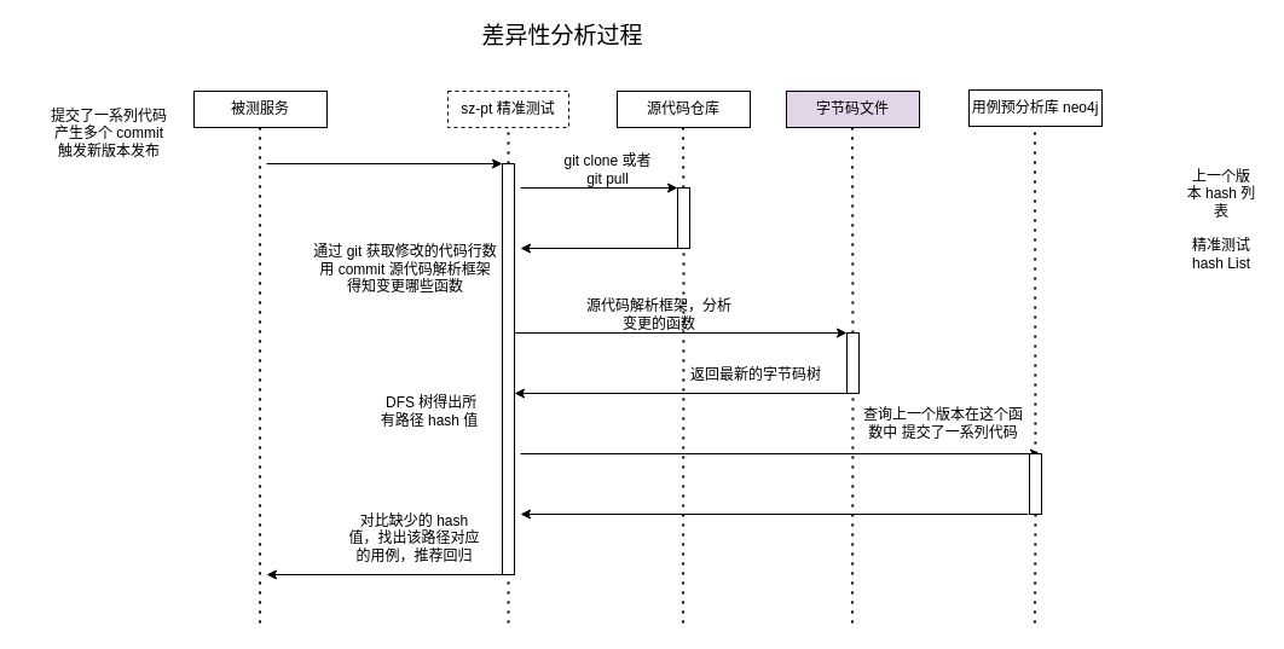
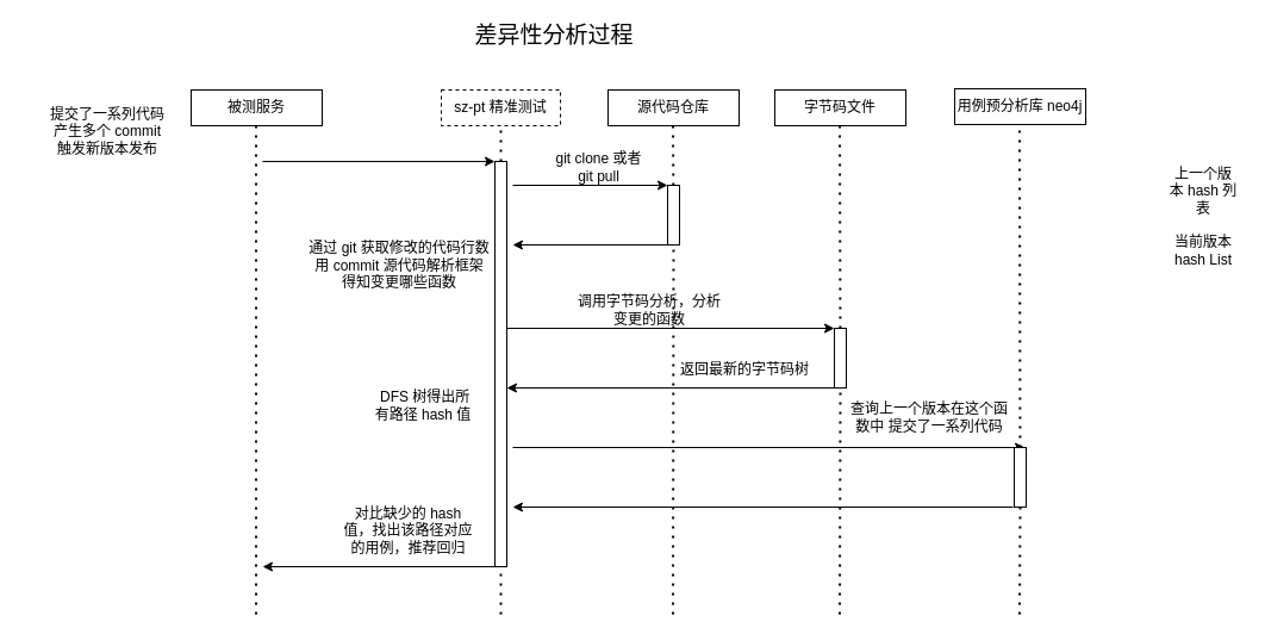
  <mxCell id="0" />
  <mxCell id="1" parent="0" />
  <mxCell id="2" value="sz-pt 精准测试" style="rounded=0;whiteSpace=wrap;html=1;dashed=1;" vertex="1" parent="1"><mxGeometry x="370" y="75" width="100" height="30" as="geometry" /></mxCell>
  <mxCell id="3" value="" style="endArrow=none;dashed=1;html=1;dashPattern=1 3;strokeWidth=2;rounded=0;entryX=0.5;entryY=1;entryDx=0;entryDy=0;" edge="1" parent="1" target="2" source="11"><mxGeometry width="50" height="50" relative="1" as="geometry"><mxPoint x="420" y="515" as="sourcePoint" /><mxPoint x="620" y="265" as="targetPoint" /></mxGeometry></mxCell>
  <mxCell id="4" value="用例预分析库 neo4j" style="rounded=0;whiteSpace=wrap;html=1;" vertex="1" parent="1"><mxGeometry x="801" y="74" width="110" height="30" as="geometry" /></mxCell>
  <mxCell id="5" value="&lt;span style=&quot;font-size: 19px;&quot;&gt;差异性分析过程&lt;/span&gt;" style="text;html=1;align=center;verticalAlign=middle;whiteSpace=wrap;rounded=0;" vertex="1" parent="1"><mxGeometry x="390" y="20" width="150" height="20" as="geometry" /></mxCell>
  <mxCell id="6" value="被测服务" style="rounded=0;whiteSpace=wrap;html=1;" vertex="1" parent="1"><mxGeometry x="160" y="75" width="110" height="30" as="geometry" /></mxCell>
  <mxCell id="7" value="" style="endArrow=none;dashed=1;html=1;dashPattern=1 3;strokeWidth=2;rounded=0;entryX=0.5;entryY=1;entryDx=0;entryDy=0;" edge="1" parent="1"><mxGeometry width="50" height="50" relative="1" as="geometry"><mxPoint x="214.5" y="515" as="sourcePoint" /><mxPoint x="214.5" y="105" as="targetPoint" /></mxGeometry></mxCell>
  <mxCell id="8" value="提交了一系列代码&lt;br&gt;产生多个 commit&lt;br&gt;触发新版本发布" style="text;html=1;align=center;verticalAlign=middle;whiteSpace=wrap;rounded=0;" vertex="1" parent="1"><mxGeometry y="95" width="140" height="30" as="geometry" x="20" /></mxCell>
  <mxCell id="9" value="" style="endArrow=classic;html=1;rounded=0;entryX=0;entryY=0;entryDx=0;entryDy=0;" edge="1" parent="1" target="11"><mxGeometry width="50" height="50" relative="1" as="geometry"><mxPoint x="220" y="135" as="sourcePoint" /><mxPoint x="490" y="135" as="targetPoint" /></mxGeometry></mxCell>
  <mxCell id="10" value="" style="endArrow=none;dashed=1;html=1;dashPattern=1 3;strokeWidth=2;rounded=0;entryX=0.5;entryY=1;entryDx=0;entryDy=0;" edge="1" parent="1" target="11"><mxGeometry width="50" height="50" relative="1" as="geometry"><mxPoint x="420" y="515" as="sourcePoint" /><mxPoint x="420" y="105" as="targetPoint" /></mxGeometry></mxCell>
  <mxCell id="11" value="" style="rounded=0;whiteSpace=wrap;html=1;" vertex="1" parent="1"><mxGeometry x="415" y="135" width="10" height="340" as="geometry" /></mxCell>
  <mxCell id="12" value="&lt;br&gt;通过 git 获取修改的代码行数&lt;br&gt;用 commit 源代码解析框架&lt;br&gt;得知变更哪些函数" style="text;html=1;align=center;verticalAlign=middle;whiteSpace=wrap;rounded=0;" vertex="1" parent="1"><mxGeometry x="250" y="195" width="170" height="40" as="geometry" /></mxCell>
  <mxCell id="13" value="源代码仓库" style="rounded=0;whiteSpace=wrap;html=1;" vertex="1" parent="1"><mxGeometry x="510" y="75" width="110" height="30" as="geometry" /></mxCell>
  <mxCell id="14" value="" style="endArrow=none;dashed=1;html=1;dashPattern=1 3;strokeWidth=2;rounded=0;entryX=0.5;entryY=1;entryDx=0;entryDy=0;" edge="1" parent="1" source="20"><mxGeometry width="50" height="50" relative="1" as="geometry"><mxPoint x="564.5" y="515" as="sourcePoint" /><mxPoint x="564.5" y="105" as="targetPoint" /></mxGeometry></mxCell>
- <mxCell id="15" value="字节码文件" style="rounded=0;whiteSpace=wrap;html=1;fillColor=#e1d5e7;" vertex="1" parent="1"><mxGeometry x="650" y="75" width="110" height="30" as="geometry" /></mxCell>
+ <mxCell id="15" value="字节码文件" style="rounded=0;whiteSpace=wrap;html=1;" vertex="1" parent="1"><mxGeometry x="650" y="75" width="110" height="30" as="geometry" /></mxCell>
  <mxCell id="16" value="" style="endArrow=none;dashed=1;html=1;dashPattern=1 3;strokeWidth=2;rounded=0;entryX=0.5;entryY=1;entryDx=0;entryDy=0;" edge="1" parent="1" source="25"><mxGeometry width="50" height="50" relative="1" as="geometry"><mxPoint x="704.5" y="515" as="sourcePoint" /><mxPoint x="704.5" y="105" as="targetPoint" /></mxGeometry></mxCell>
  <mxCell id="17" value="" style="endArrow=none;dashed=1;html=1;dashPattern=1 3;strokeWidth=2;rounded=0;entryX=0.5;entryY=1;entryDx=0;entryDy=0;" edge="1" parent="1" source="33"><mxGeometry width="50" height="50" relative="1" as="geometry"><mxPoint x="855.44" y="515" as="sourcePoint" /><mxPoint x="855.44" y="105" as="targetPoint" /></mxGeometry></mxCell>
  <mxCell id="18" value="" style="endArrow=classic;html=1;rounded=0;" edge="1" parent="1"><mxGeometry width="50" height="50" relative="1" as="geometry"><mxPoint x="430" y="155" as="sourcePoint" /><mxPoint x="560" y="155" as="targetPoint" /></mxGeometry></mxCell>
  <mxCell id="19" value="" style="endArrow=none;dashed=1;html=1;dashPattern=1 3;strokeWidth=2;rounded=0;entryX=0.5;entryY=1;entryDx=0;entryDy=0;" edge="1" parent="1" target="20"><mxGeometry width="50" height="50" relative="1" as="geometry"><mxPoint x="564.5" y="515" as="sourcePoint" /><mxPoint x="564.5" y="105" as="targetPoint" /></mxGeometry></mxCell>
  <mxCell id="20" value="" style="rounded=0;whiteSpace=wrap;html=1;" vertex="1" parent="1"><mxGeometry x="560" y="155" width="10" height="50" as="geometry" /></mxCell>
  <mxCell id="21" value="git clone 或者 git pull" style="text;html=1;align=center;verticalAlign=middle;whiteSpace=wrap;rounded=0;" vertex="1" parent="1"><mxGeometry x="465" y="125" width="75" height="30" as="geometry" /></mxCell>
  <mxCell id="22" value="" style="endArrow=classic;html=1;rounded=0;exitX=0;exitY=1;exitDx=0;exitDy=0;" edge="1" parent="1" source="20"><mxGeometry width="50" height="50" relative="1" as="geometry"><mxPoint x="550" y="205" as="sourcePoint" /><mxPoint x="430" y="205" as="targetPoint" /></mxGeometry></mxCell>
  <mxCell id="23" value="" style="endArrow=classic;html=1;rounded=0;entryX=0;entryY=0;entryDx=0;entryDy=0;" edge="1" parent="1" target="25"><mxGeometry width="50" height="50" relative="1" as="geometry"><mxPoint x="425" y="275" as="sourcePoint" /><mxPoint x="690" y="275" as="targetPoint" /></mxGeometry></mxCell>
  <mxCell id="24" value="" style="endArrow=none;dashed=1;html=1;dashPattern=1 3;strokeWidth=2;rounded=0;entryX=0.5;entryY=1;entryDx=0;entryDy=0;" edge="1" parent="1" target="25"><mxGeometry width="50" height="50" relative="1" as="geometry"><mxPoint x="704.5" y="515" as="sourcePoint" /><mxPoint x="704.5" y="105" as="targetPoint" /></mxGeometry></mxCell>
  <mxCell id="25" value="" style="rounded=0;whiteSpace=wrap;html=1;" vertex="1" parent="1"><mxGeometry x="700" y="275" width="10" height="50" as="geometry" /></mxCell>
- <mxCell id="26" value="源代码解析框架，分析变更的函数" style="text;html=1;align=center;verticalAlign=middle;whiteSpace=wrap;rounded=0;" vertex="1" parent="1"><mxGeometry x="480" y="245" width="130" height="30" as="geometry" /></mxCell>
+ <mxCell id="26" value="调用字节码分析，分析变更的函数" style="text;html=1;align=center;verticalAlign=middle;whiteSpace=wrap;rounded=0;" vertex="1" parent="1"><mxGeometry x="480" y="245" width="130" height="30" as="geometry" /></mxCell>
  <mxCell id="27" value="" style="endArrow=classic;html=1;rounded=0;exitX=0;exitY=1;exitDx=0;exitDy=0;exitPerimeter=0;" edge="1" parent="1" source="25"><mxGeometry width="50" height="50" relative="1" as="geometry"><mxPoint x="695" y="325" as="sourcePoint" /><mxPoint x="425" y="325" as="targetPoint" /></mxGeometry></mxCell>
  <mxCell id="28" value="返回最新的字节码树" style="text;html=1;align=center;verticalAlign=middle;whiteSpace=wrap;rounded=0;" vertex="1" parent="1"><mxGeometry x="570" y="295" width="110" height="30" as="geometry" /></mxCell>
  <mxCell id="29" value="&amp;nbsp;DFS 树得出所有路径 hash 值" style="text;html=1;align=center;verticalAlign=middle;whiteSpace=wrap;rounded=0;" vertex="1" parent="1"><mxGeometry x="310" y="325" width="90" height="30" as="geometry" /></mxCell>
  <mxCell id="30" value="" style="endArrow=classic;html=1;rounded=0;" edge="1" parent="1"><mxGeometry width="50" height="50" relative="1" as="geometry"><mxPoint x="430" y="375" as="sourcePoint" /><mxPoint x="860" y="375" as="targetPoint" /></mxGeometry></mxCell>
  <mxCell id="31" value="查询上一个版本在这个函数中 提交了一系列代码" style="text;html=1;align=center;verticalAlign=middle;whiteSpace=wrap;rounded=0;" vertex="1" parent="1"><mxGeometry x="710" y="335" width="140" height="30" as="geometry" /></mxCell>
  <mxCell id="32" value="" style="endArrow=none;dashed=1;html=1;dashPattern=1 3;strokeWidth=2;rounded=0;entryX=0.5;entryY=1;entryDx=0;entryDy=0;" edge="1" parent="1" target="33"><mxGeometry width="50" height="50" relative="1" as="geometry"><mxPoint x="855.44" y="515" as="sourcePoint" /><mxPoint x="855.44" y="105" as="targetPoint" /></mxGeometry></mxCell>
  <mxCell id="33" value="" style="rounded=0;whiteSpace=wrap;html=1;" vertex="1" parent="1"><mxGeometry x="851" y="375" width="10" height="50" as="geometry" /></mxCell>
  <mxCell id="34" value="" style="endArrow=classic;html=1;rounded=0;" edge="1" parent="1"><mxGeometry width="50" height="50" relative="1" as="geometry"><mxPoint x="850" y="425" as="sourcePoint" /><mxPoint x="430" y="425" as="targetPoint" /></mxGeometry></mxCell>
  <mxCell id="35" value="对比缺少的 hash 值，找出该路径对应的用例，推荐回归" style="text;html=1;align=center;verticalAlign=middle;whiteSpace=wrap;rounded=0;" vertex="1" parent="1"><mxGeometry x="285" y="425" width="115" height="40" as="geometry" /></mxCell>
  <mxCell id="36" value="" style="endArrow=classic;html=1;rounded=0;" edge="1" parent="1"><mxGeometry width="50" height="50" relative="1" as="geometry"><mxPoint x="420" y="475" as="sourcePoint" /><mxPoint x="220" y="475" as="targetPoint" /></mxGeometry></mxCell>
- <mxCell id="37" value="精准测试 hash List" style="text;html=1;align=center;verticalAlign=middle;whiteSpace=wrap;rounded=0;" vertex="1" parent="1"><mxGeometry x="980" y="195" width="60" height="30" as="geometry" /></mxCell>
+ <mxCell id="37" value="当前版本 hash List" style="text;html=1;align=center;verticalAlign=middle;whiteSpace=wrap;rounded=0;" vertex="1" parent="1"><mxGeometry x="980" y="195" width="60" height="30" as="geometry" /></mxCell>
  <mxCell id="38" value="上一个版本 hash 列表" style="text;html=1;align=center;verticalAlign=middle;whiteSpace=wrap;rounded=0;" vertex="1" parent="1"><mxGeometry x="980" y="145" width="60" height="30" as="geometry" /></mxCell>
